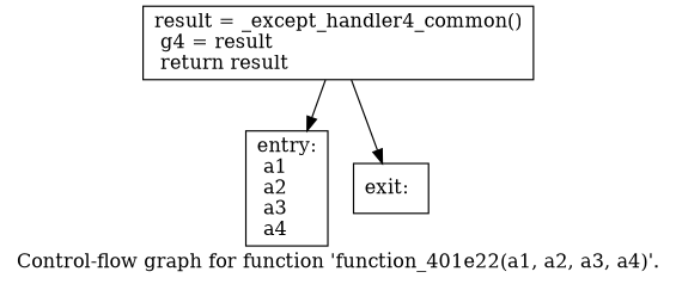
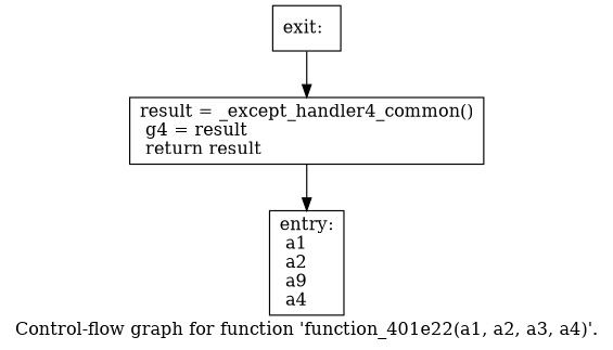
  digraph {
    label="Control-flow graph for function 'function_401e22(a1, a2, a3, a4)'."
    node [shape=record]
-   n1 [label="{entry:\l  a1\l  a2\l  a3\l  a4\l}"]
+   n1 [label="{entry:\l  a1\l  a2\l  a9\l  a4\l}"]
    n2 [label="{  result = _except_handler4_common()\l  g4 = result\l  return result\l}"]
    n3 [label="{exit:\l}"]
    n2 -> n1
-   n2 -> n3
+   n3 -> n2
  }
